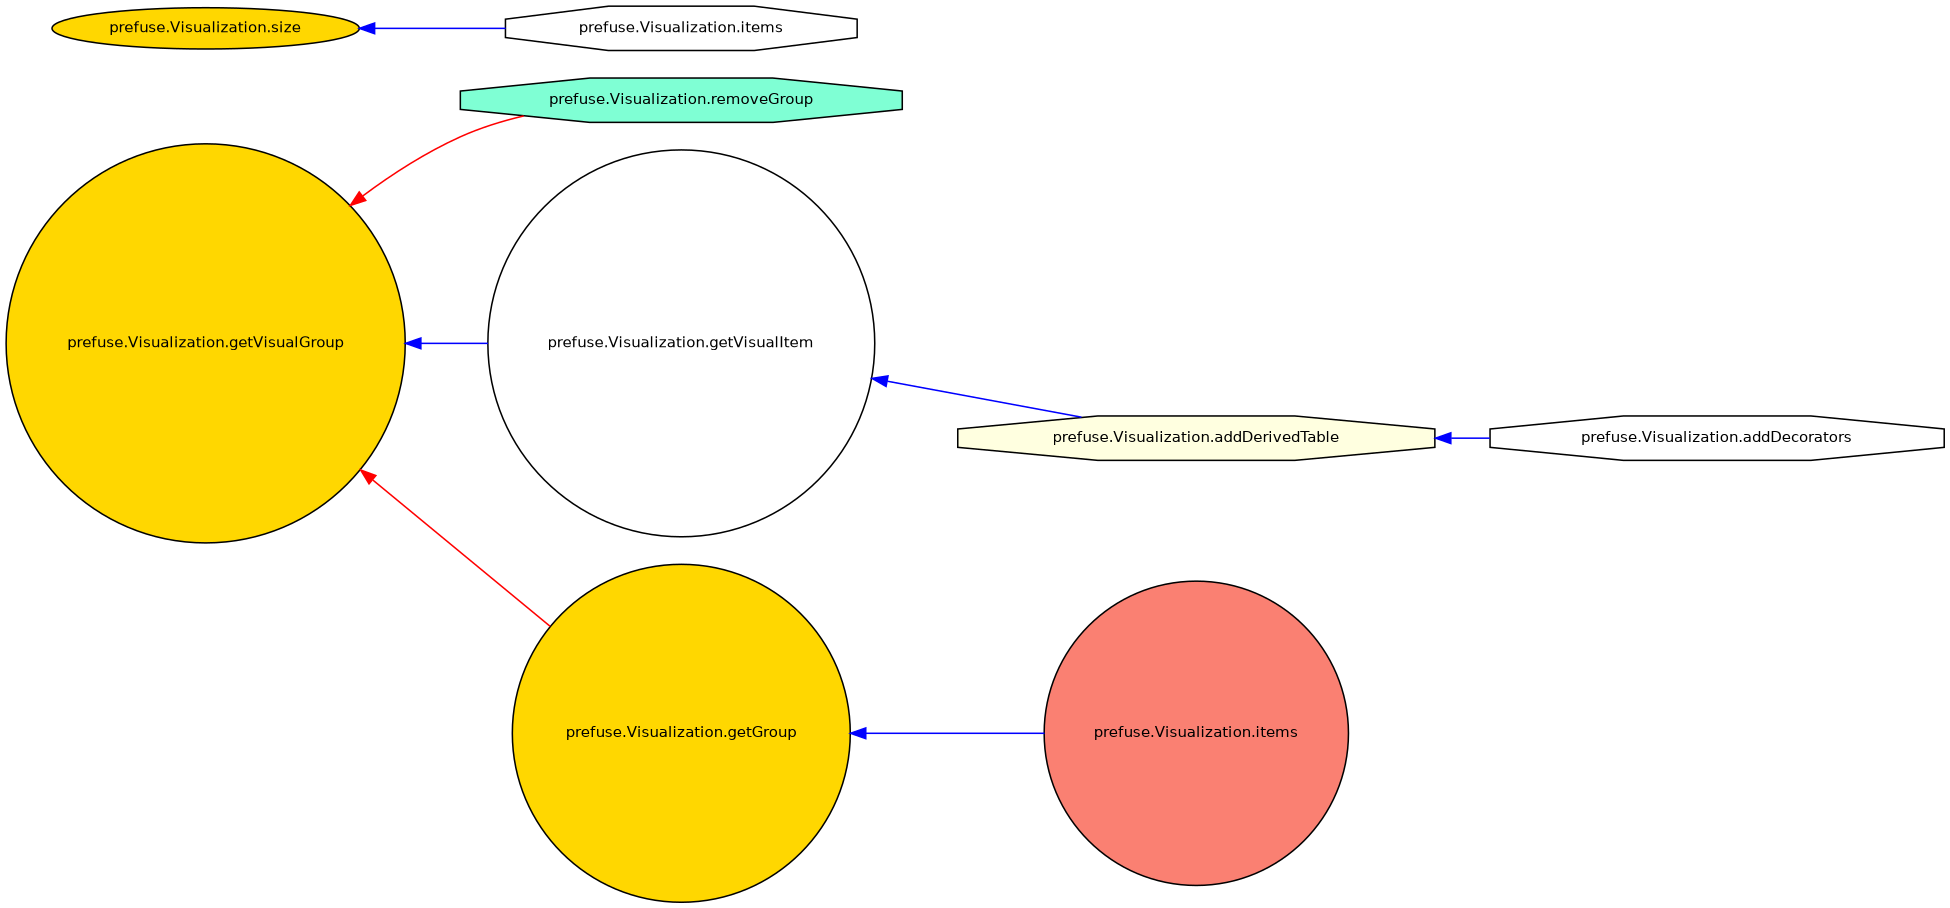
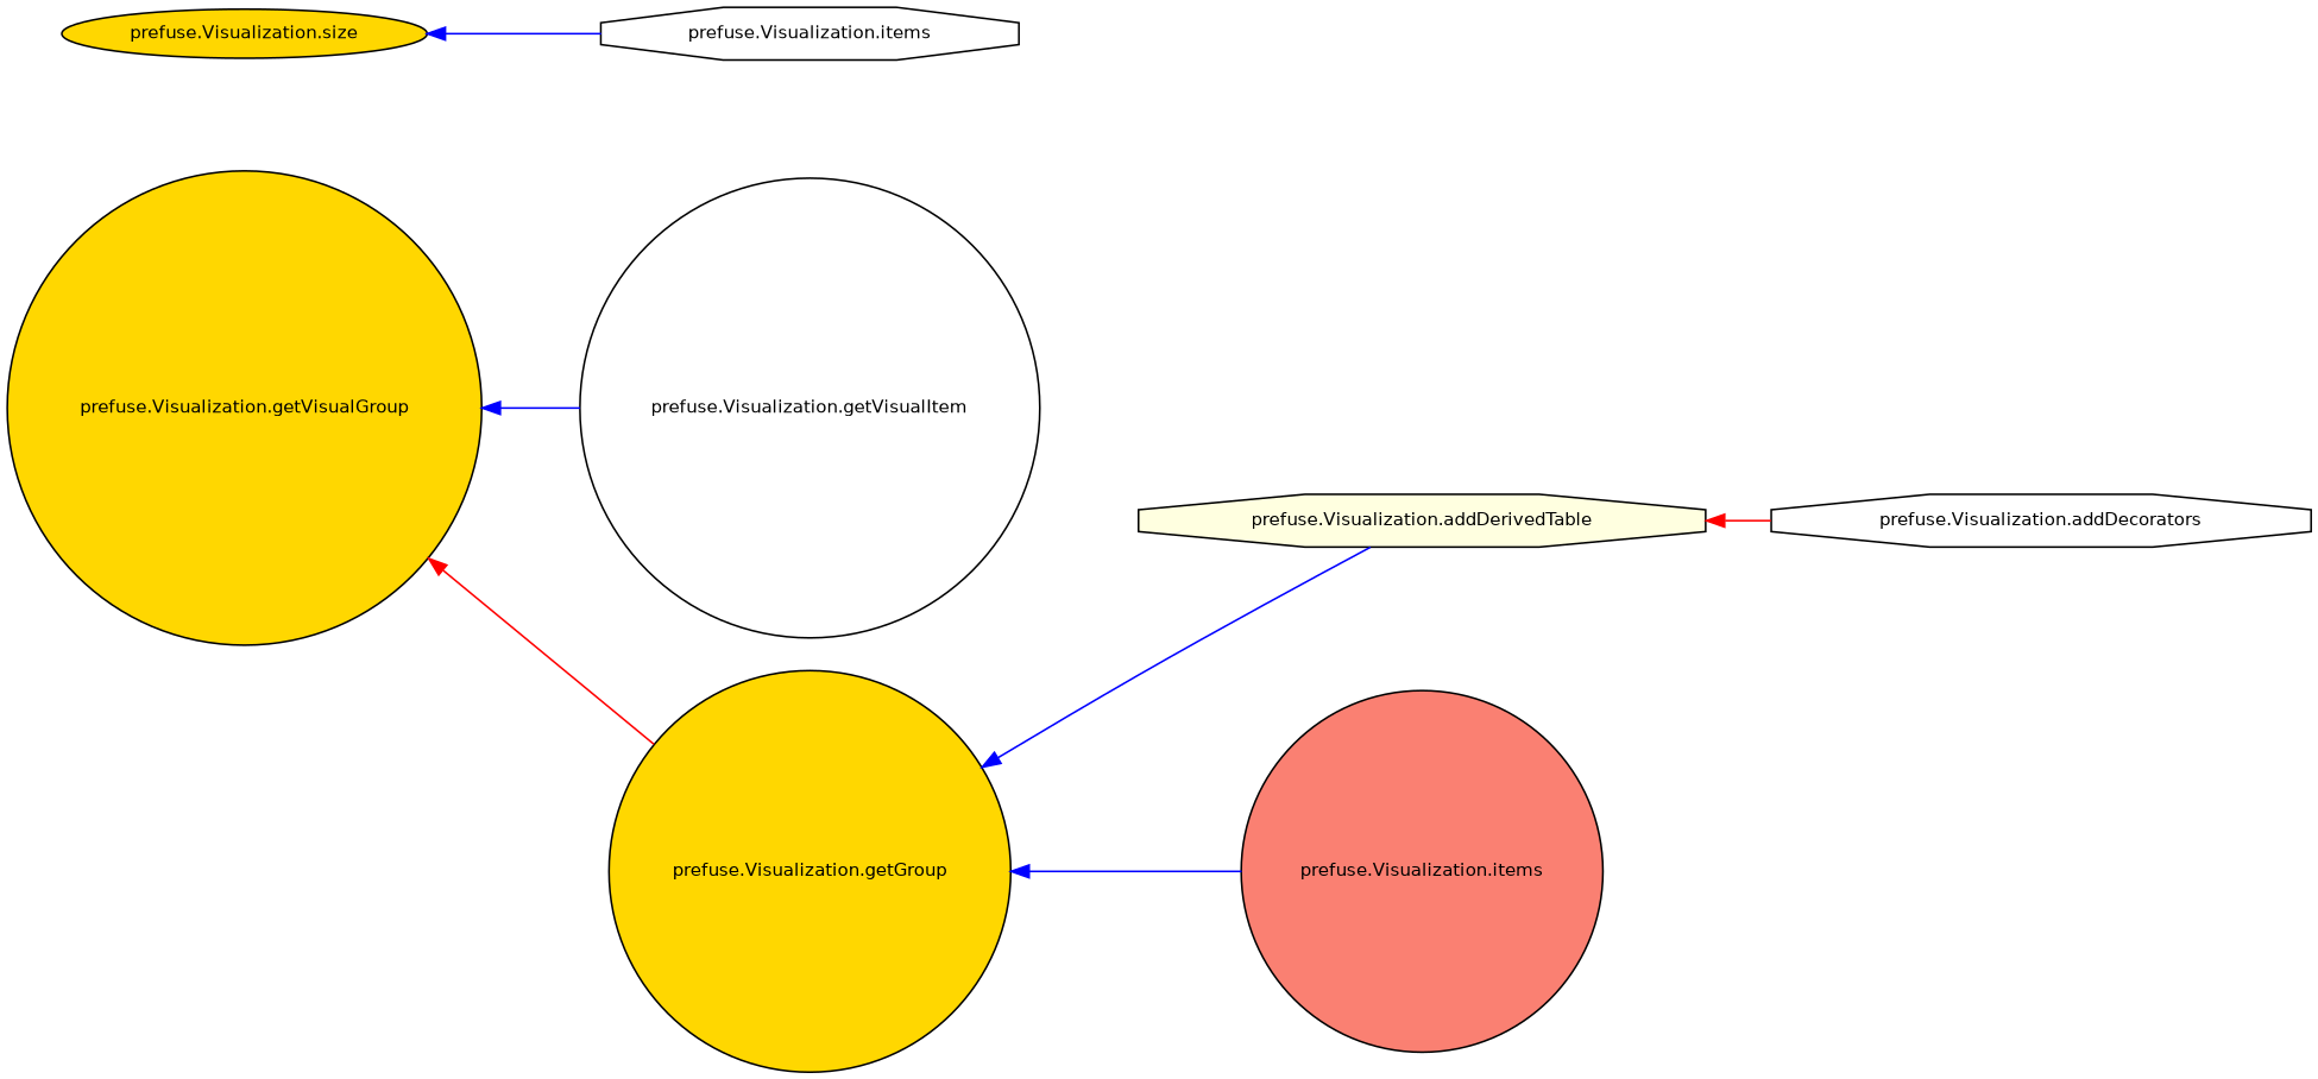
  digraph {
    rankdir=LR
    node [color=black fillcolor=gold fontname=Helvetica fontsize=10 shape=circle style=filled]
    edge [color=blue dir=back fontname=Helvetica fontsize=10 labelfontname=Helvetica labelfontsize=10 style=solid]
    n1 [fontcolor=black height=0.2 label="prefuse.Visualization.getVisualGroup" width=0.4]
-   n2 [fillcolor=aquamarine height=0.2 label="prefuse.Visualization.removeGroup" shape=octagon width=0.4]
    n3 [fillcolor=white height=0.2 label="prefuse.Visualization.getVisualItem" width=0.4]
    n4 [height=0.2 label="prefuse.Visualization.getGroup" width=0.4]
    n5 [fillcolor=lightyellow height=0.2 label="prefuse.Visualization.addDerivedTable" shape=octagon width=0.4]
    n6 [fillcolor=salmon height=0.2 label="prefuse.Visualization.items" width=0.4]
    n7 [fillcolor=white height=0.2 label="prefuse.Visualization.addDecorators" shape=octagon width=0.4]
    n8 [height=0.2 label="prefuse.Visualization.size" shape=ellipse width=0.4]
    n9 [fillcolor=white height=0.2 label="prefuse.Visualization.items" shape=octagon width=0.4]
-   n1 -> n2 [color=red]
    n1 -> n3
    n1 -> n4 [color=red]
-   n3 -> n5
+   n4 -> n5
    n4 -> n6
-   n5 -> n7
+   n5 -> n7 [color=red]
    n8 -> n9
  }
